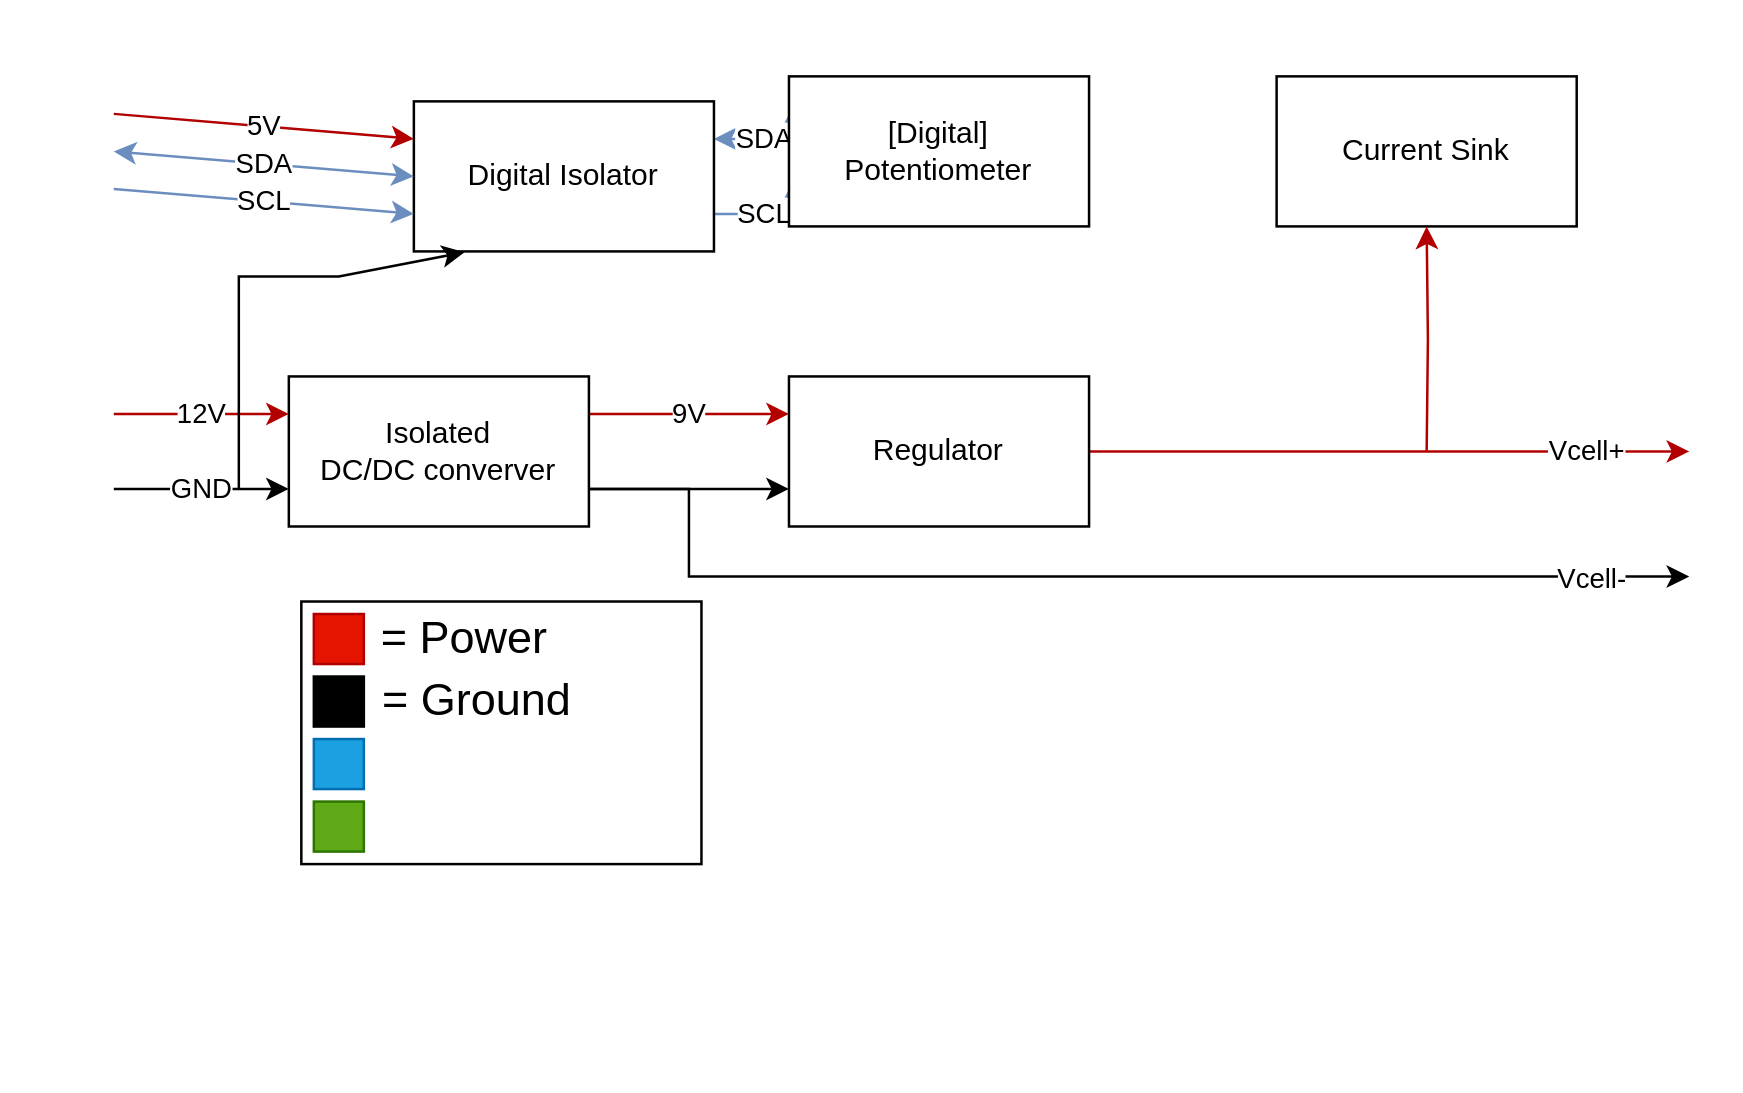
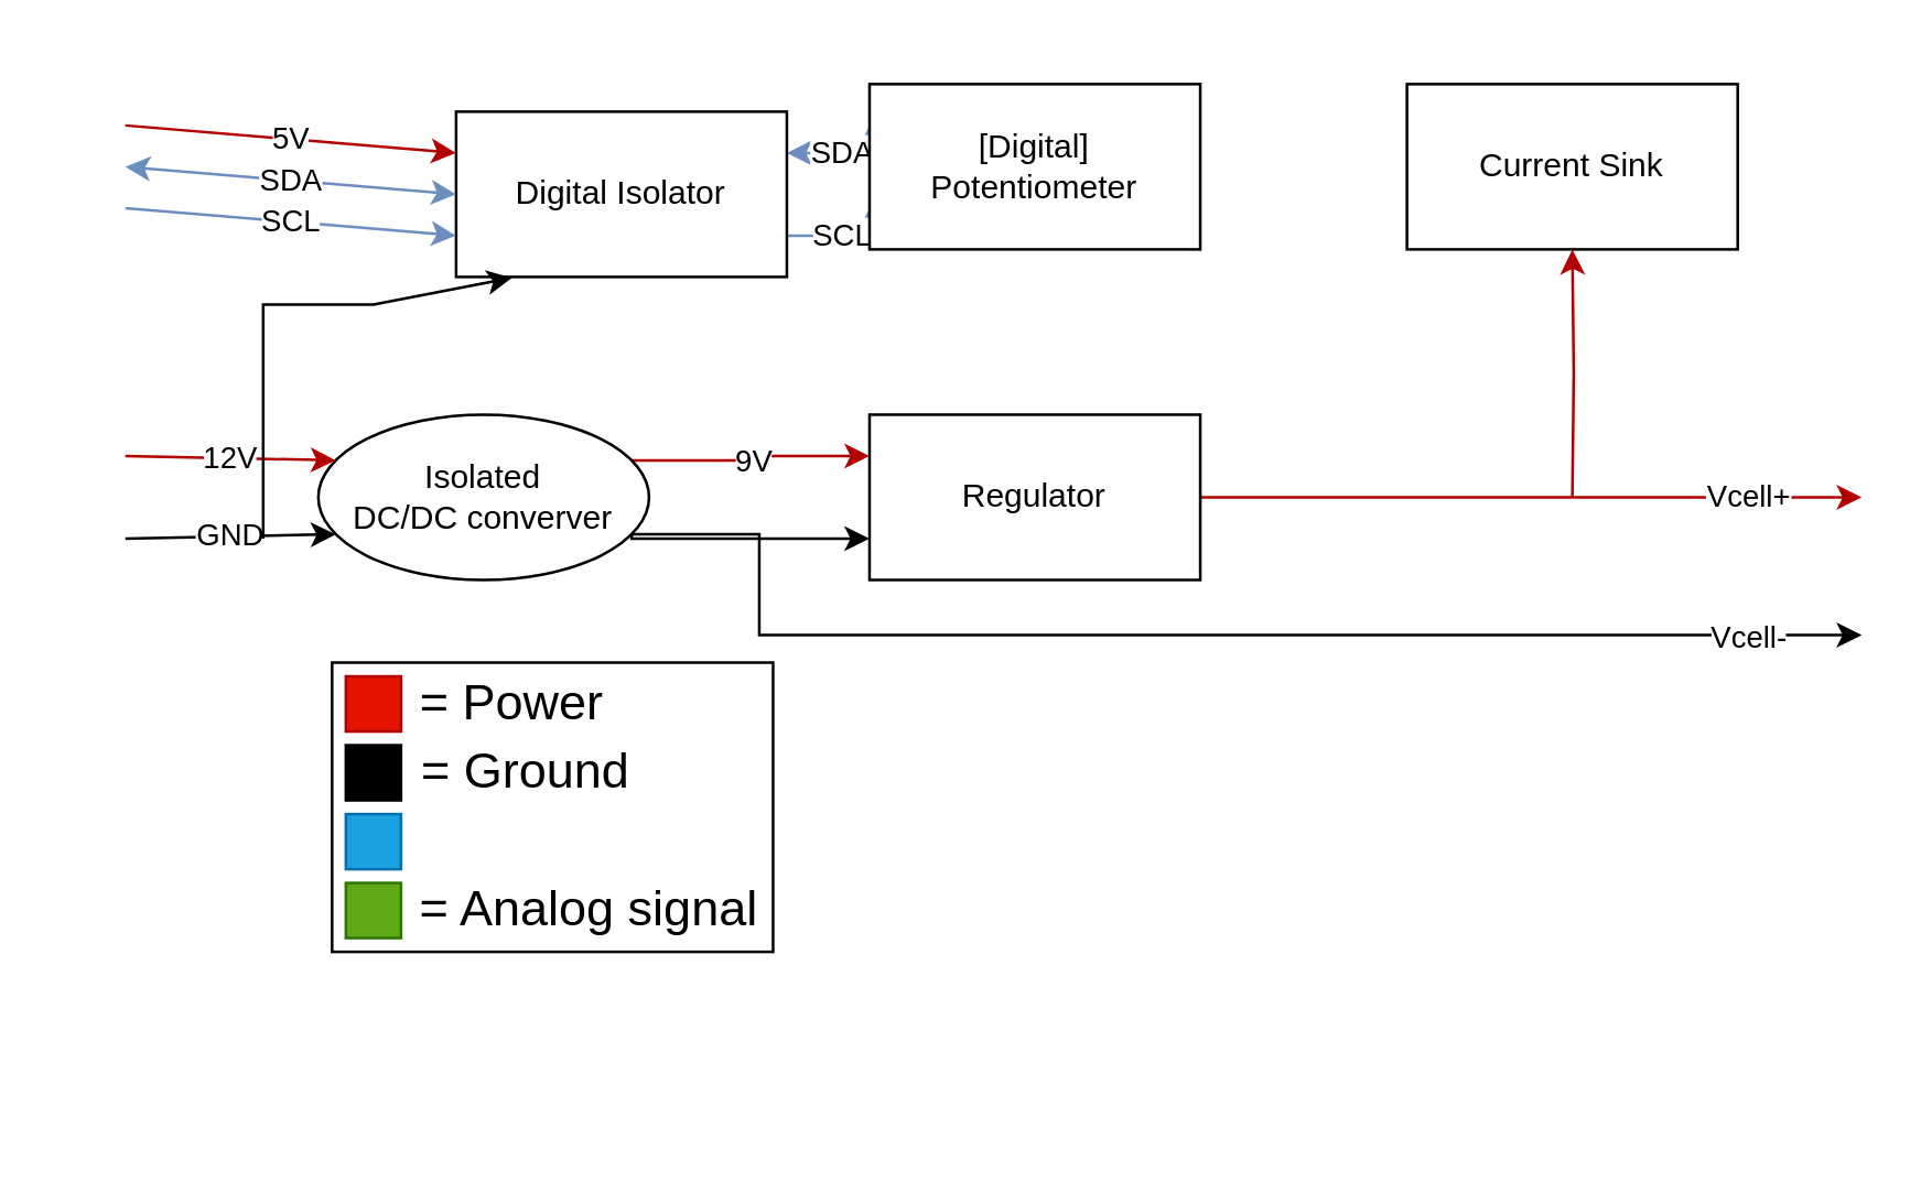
  <mxCell id="0" />
  <mxCell id="1" parent="0" />
  <mxCell id="2" style="edgeStyle=orthogonalEdgeStyle;rounded=0;orthogonalLoop=1;jettySize=auto;html=1;exitX=0;exitY=0.5;exitDx=0;exitDy=0;entryX=0;entryY=0.5;entryDx=0;entryDy=0;" parent="1" edge="1"><mxGeometry relative="1" as="geometry"><Array as="points"><mxPoint x="370" y="415" /><mxPoint x="370" y="200" /></Array><mxPoint x="442.5" y="200" as="targetPoint" /></mxGeometry></mxCell>
  <mxCell id="3" style="edgeStyle=orthogonalEdgeStyle;rounded=0;orthogonalLoop=1;jettySize=auto;html=1;exitX=0.5;exitY=1;exitDx=0;exitDy=0;" parent="1" edge="1"><mxGeometry relative="1" as="geometry"><mxPoint x="390" y="180" as="sourcePoint" /><mxPoint x="390" y="180" as="targetPoint" /></mxGeometry></mxCell>
  <mxCell id="4" value="" style="ellipse;whiteSpace=wrap;html=1;aspect=fixed;" parent="1" vertex="1"><mxGeometry height="10" as="geometry" x="20" y="20" /></mxCell>
  <mxCell id="5" value="SDA" style="edgeStyle=orthogonalEdgeStyle;rounded=0;orthogonalLoop=1;jettySize=auto;html=1;exitX=1;exitY=0.25;exitDx=0;exitDy=0;entryX=0;entryY=0.25;entryDx=0;entryDy=0;fillColor=#dae8fc;strokeColor=#6c8ebf;startArrow=classic;startFill=1;" edge="1" parent="1" source="7" target="8"><mxGeometry relative="1" as="geometry"><mxPoint as="offset" /></mxGeometry></mxCell>
  <mxCell id="6" value="SCL" style="edgeStyle=orthogonalEdgeStyle;rounded=0;orthogonalLoop=1;jettySize=auto;html=1;exitX=1;exitY=0.75;exitDx=0;exitDy=0;entryX=0;entryY=0.75;entryDx=0;entryDy=0;fillColor=#dae8fc;strokeColor=#6c8ebf;" edge="1" parent="1" source="7" target="8"><mxGeometry relative="1" as="geometry"><mxPoint as="offset" /></mxGeometry></mxCell>
  <mxCell id="7" value="Digital Isolator" style="rounded=0;whiteSpace=wrap;html=1;" vertex="1" parent="1"><mxGeometry x="165" y="40" width="120" height="60" as="geometry" /></mxCell>
  <mxCell id="8" value="[Digital] Potentiometer" style="rounded=0;whiteSpace=wrap;html=1;" vertex="1" parent="1"><mxGeometry x="315" y="30" width="120" height="60" as="geometry" /></mxCell>
  <mxCell id="9" value="Current Sink" style="rounded=0;whiteSpace=wrap;html=1;" vertex="1" parent="1"><mxGeometry x="510" y="30" width="120" height="60" as="geometry" /></mxCell>
  <mxCell id="10" value="9V" style="edgeStyle=orthogonalEdgeStyle;rounded=0;orthogonalLoop=1;jettySize=auto;html=1;exitX=1;exitY=0.25;exitDx=0;exitDy=0;entryX=0;entryY=0.25;entryDx=0;entryDy=0;fillColor=#e51400;strokeColor=#B20000;" edge="1" parent="1" source="14" target="17"><mxGeometry relative="1" as="geometry"><mxPoint as="offset" /></mxGeometry></mxCell>
  <mxCell id="11" value="" style="edgeStyle=orthogonalEdgeStyle;rounded=0;orthogonalLoop=1;jettySize=auto;html=1;exitX=1;exitY=0.75;exitDx=0;exitDy=0;entryX=0;entryY=0.75;entryDx=0;entryDy=0;" edge="1" parent="1" source="14" target="17"><mxGeometry x="1" y="-191" relative="1" as="geometry"><mxPoint x="160" y="-86" as="offset" /></mxGeometry></mxCell>
  <mxCell id="12" style="edgeStyle=orthogonalEdgeStyle;rounded=0;orthogonalLoop=1;jettySize=auto;html=1;exitX=1;exitY=0.75;exitDx=0;exitDy=0;startArrow=none;startFill=0;" edge="1" parent="1" source="14"><mxGeometry relative="1" as="geometry"><mxPoint x="675" y="230" as="targetPoint" /><Array as="points"><mxPoint x="275" y="195" /><mxPoint x="275" y="230" /></Array></mxGeometry></mxCell>
  <mxCell id="13" value="Vcell-" style="edgeLabel;html=1;align=center;verticalAlign=middle;resizable=0;points=[];" vertex="1" connectable="0" parent="12"><mxGeometry x="0.554" relative="1" as="geometry"><mxPoint x="66" as="offset" /></mxGeometry></mxCell>
- <mxCell id="14" value="Isolated &lt;br&gt;DC/DC converver" style="rounded=0;whiteSpace=wrap;html=1;" vertex="1" parent="1"><mxGeometry x="115" y="150" width="120" height="60" as="geometry" /></mxCell>
+ <mxCell id="14" value="Isolated &lt;br&gt;DC/DC converver" style="ellipse;whiteSpace=wrap;html=1;" vertex="1" parent="1"><mxGeometry x="115" y="150" width="120" height="60" as="geometry" /></mxCell>
  <mxCell id="15" value="Vcell+" style="edgeStyle=orthogonalEdgeStyle;rounded=0;orthogonalLoop=1;jettySize=auto;html=1;exitX=1;exitY=0.5;exitDx=0;exitDy=0;startArrow=none;startFill=0;fillColor=#e51400;strokeColor=#B20000;" edge="1" parent="1" source="17"><mxGeometry x="0.667" relative="1" as="geometry"><mxPoint x="675" y="180" as="targetPoint" /><mxPoint as="offset" /></mxGeometry></mxCell>
  <mxCell id="16" style="edgeStyle=orthogonalEdgeStyle;rounded=0;orthogonalLoop=1;jettySize=auto;html=1;entryX=0.5;entryY=1;entryDx=0;entryDy=0;startArrow=none;startFill=0;fillColor=#e51400;strokeColor=#B20000;" edge="1" parent="1" target="9"><mxGeometry relative="1" as="geometry"><mxPoint x="570" y="180" as="sourcePoint" /></mxGeometry></mxCell>
  <mxCell id="17" value="Regulator" style="rounded=0;whiteSpace=wrap;html=1;" vertex="1" parent="1"><mxGeometry x="315" y="150" width="120" height="60" as="geometry" /></mxCell>
  <mxCell id="18" value="5V" style="endArrow=classic;html=1;entryX=0;entryY=0.25;entryDx=0;entryDy=0;fillColor=#e51400;strokeColor=#B20000;" edge="1" parent="1" target="7"><mxGeometry width="50" height="50" relative="1" as="geometry"><mxPoint x="45" y="45" as="sourcePoint" /><mxPoint x="185" y="60" as="targetPoint" /></mxGeometry></mxCell>
  <mxCell id="19" value="SDA" style="endArrow=classic;html=1;entryX=0;entryY=0.5;entryDx=0;entryDy=0;fillColor=#dae8fc;strokeColor=#6c8ebf;startArrow=classic;startFill=1;" edge="1" parent="1" target="7"><mxGeometry width="50" height="50" relative="1" as="geometry"><mxPoint x="45" y="60" as="sourcePoint" /><mxPoint x="185" y="60" as="targetPoint" /></mxGeometry></mxCell>
  <mxCell id="20" value="SCL" style="endArrow=classic;html=1;entryX=0;entryY=0.75;entryDx=0;entryDy=0;fillColor=#dae8fc;strokeColor=#6c8ebf;" edge="1" parent="1" target="7"><mxGeometry width="50" height="50" relative="1" as="geometry"><mxPoint x="45" y="75" as="sourcePoint" /><mxPoint x="185" y="60" as="targetPoint" /></mxGeometry></mxCell>
  <mxCell id="21" value="12V" style="endArrow=classic;html=1;entryX=0;entryY=0.25;entryDx=0;entryDy=0;fillColor=#e51400;strokeColor=#B20000;" edge="1" parent="1" target="14"><mxGeometry width="50" height="50" relative="1" as="geometry"><mxPoint x="45" y="165" as="sourcePoint" /><mxPoint x="185" y="60" as="targetPoint" /></mxGeometry></mxCell>
  <mxCell id="22" value="GND" style="endArrow=classic;html=1;entryX=0;entryY=0.75;entryDx=0;entryDy=0;" edge="1" parent="1" target="14"><mxGeometry width="50" height="50" relative="1" as="geometry"><mxPoint x="45" y="195" as="sourcePoint" /><mxPoint x="185" y="60" as="targetPoint" /></mxGeometry></mxCell>
  <mxCell id="23" value="" style="endArrow=classic;html=1;entryX=0.169;entryY=1.005;entryDx=0;entryDy=0;entryPerimeter=0;rounded=0;" edge="1" parent="1" target="7"><mxGeometry width="50" height="50" relative="1" as="geometry"><mxPoint x="95" y="195" as="sourcePoint" /><mxPoint x="185" y="60" as="targetPoint" /><Array as="points"><mxPoint x="95" y="110" /><mxPoint x="135" y="110" /></Array></mxGeometry></mxCell>
  <mxCell id="24" value="" style="rounded=0;whiteSpace=wrap;html=1;" vertex="1" parent="1"><mxGeometry x="120" y="240" width="160" height="105" as="geometry" /></mxCell>
  <mxCell id="25" value="" style="whiteSpace=wrap;html=1;aspect=fixed;fillColor=#e51400;strokeColor=#B20000;fontColor=#ffffff;" vertex="1" parent="1"><mxGeometry x="125" y="245" width="20" height="20" as="geometry" /></mxCell>
  <mxCell id="26" value="" style="whiteSpace=wrap;html=1;aspect=fixed;fillColor=#000000;" vertex="1" parent="1"><mxGeometry x="125" y="270" width="20" height="20" as="geometry" /></mxCell>
  <mxCell id="27" value="" style="whiteSpace=wrap;html=1;aspect=fixed;fillColor=#1ba1e2;strokeColor=#006EAF;fontColor=#ffffff;" vertex="1" parent="1"><mxGeometry x="125" y="295" width="20" height="20" as="geometry" /></mxCell>
  <mxCell id="28" value="&lt;font style=&quot;font-size: 18px&quot;&gt;= Power&lt;/font&gt;" style="text;html=1;align=center;verticalAlign=middle;resizable=0;points=[];autosize=1;" vertex="1" parent="1"><mxGeometry x="145" y="242.5" width="80" height="25" as="geometry" /></mxCell>
  <mxCell id="29" value="&lt;font style=&quot;font-size: 18px&quot;&gt;= Ground&lt;/font&gt;" style="text;html=1;align=center;verticalAlign=middle;resizable=0;points=[];autosize=1;" vertex="1" parent="1"><mxGeometry x="145" y="267.5" width="90" height="25" as="geometry" /></mxCell>
  <mxCell id="30" value="" style="whiteSpace=wrap;html=1;aspect=fixed;fillColor=#60a917;strokeColor=#2D7600;fontColor=#ffffff;" vertex="1" parent="1"><mxGeometry x="125" y="320" width="20" height="20" as="geometry" /></mxCell>
+ <mxCell id="31" value="&lt;font style=&quot;font-size: 18px&quot;&gt;= Analog signal&lt;/font&gt;" style="text;html=1;align=center;verticalAlign=middle;resizable=0;points=[];autosize=1;" vertex="1" parent="1"><mxGeometry x="145" y="317.5" width="135" height="25" as="geometry" /></mxCell>
